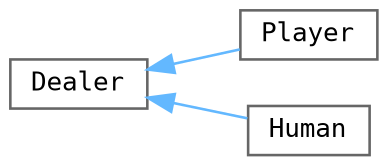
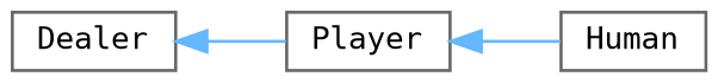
  digraph {
    fontname="DejaVu Sans Mono"
    rankdir=LR
    node [color=grey40 fillcolor=white fontname="DejaVu Sans Mono" fontsize=10 shape=box style=filled]
    edge [color=steelblue1 dir=back fontname="DejaVu Sans Mono" fontsize=10 labelfontname=Helvetica labelfontsize=10 style=solid]
    n1 [height=0.2 label=Player width=0.4]
    n2 [height=0.2 label=Human width=0.4]
    n3 [height=0.2 label=Dealer width=0.4]
-   n3 -> n2
+   n1 -> n2
    n3 -> n1
  }
